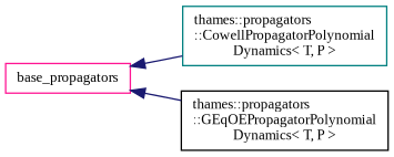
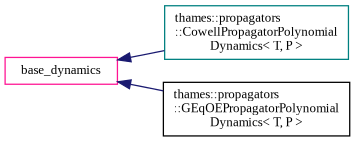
  digraph {
    rankdir=LR
    fontname="Liberation Serif"
    node [fillcolor=white fontname="Liberation Serif" fontsize=10 shape=record style=filled]
    edge [color=midnightblue dir=back fontname="Liberation Serif" fontsize=10 labelfontname=Helvetica labelfontsize=10 style=solid]
-   n1 [color=deeppink height=0.2 label=base_propagators width=0.4]
+   n1 [color=deeppink height=0.2 label=base_dynamics width=0.4]
    n2 [color=teal height=0.2 label="thames::propagators\l::CowellPropagatorPolynomial\lDynamics\< T, P \>" width=0.4]
    n3 [color=black height=0.2 label="thames::propagators\l::GEqOEPropagatorPolynomial\lDynamics\< T, P \>" width=0.4]
    n1 -> n2
    n1 -> n3
  }
